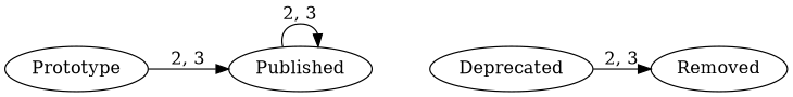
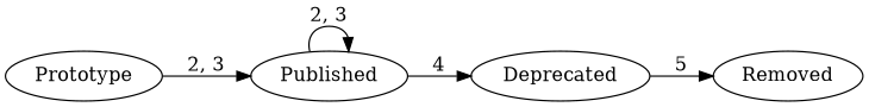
  digraph {
    rankdir=LR
    Prototype
    Published
    Deprecated
    Removed
    Prototype -> Published [label="2, 3"]
    Published -> Published [label="2, 3"]
-   Deprecated -> Removed [label="2, 3"]
+   Published -> Deprecated [label=4]
+   Deprecated -> Removed [label=5]
  }
